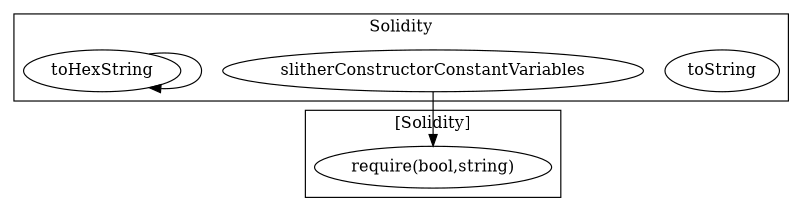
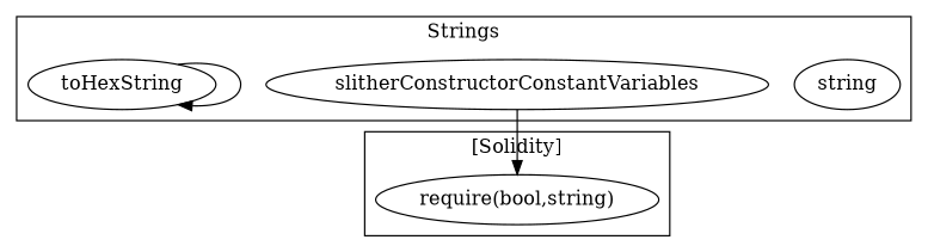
  strict digraph {
    "require(bool,string)"
-   n2 [label=toString]
+   n2 [label=string]
    n3 [label=slitherConstructorConstantVariables]
    n4 [label=toHexString]
    subgraph cluster_1 {
      label="[Solidity]"
      "require(bool,string)"
    }
    subgraph cluster_2 {
-     label=Solidity
+     label=Strings
      n2
      n3
      n4
    }
    n3 -> "require(bool,string)"
    n4 -> n4
  }
